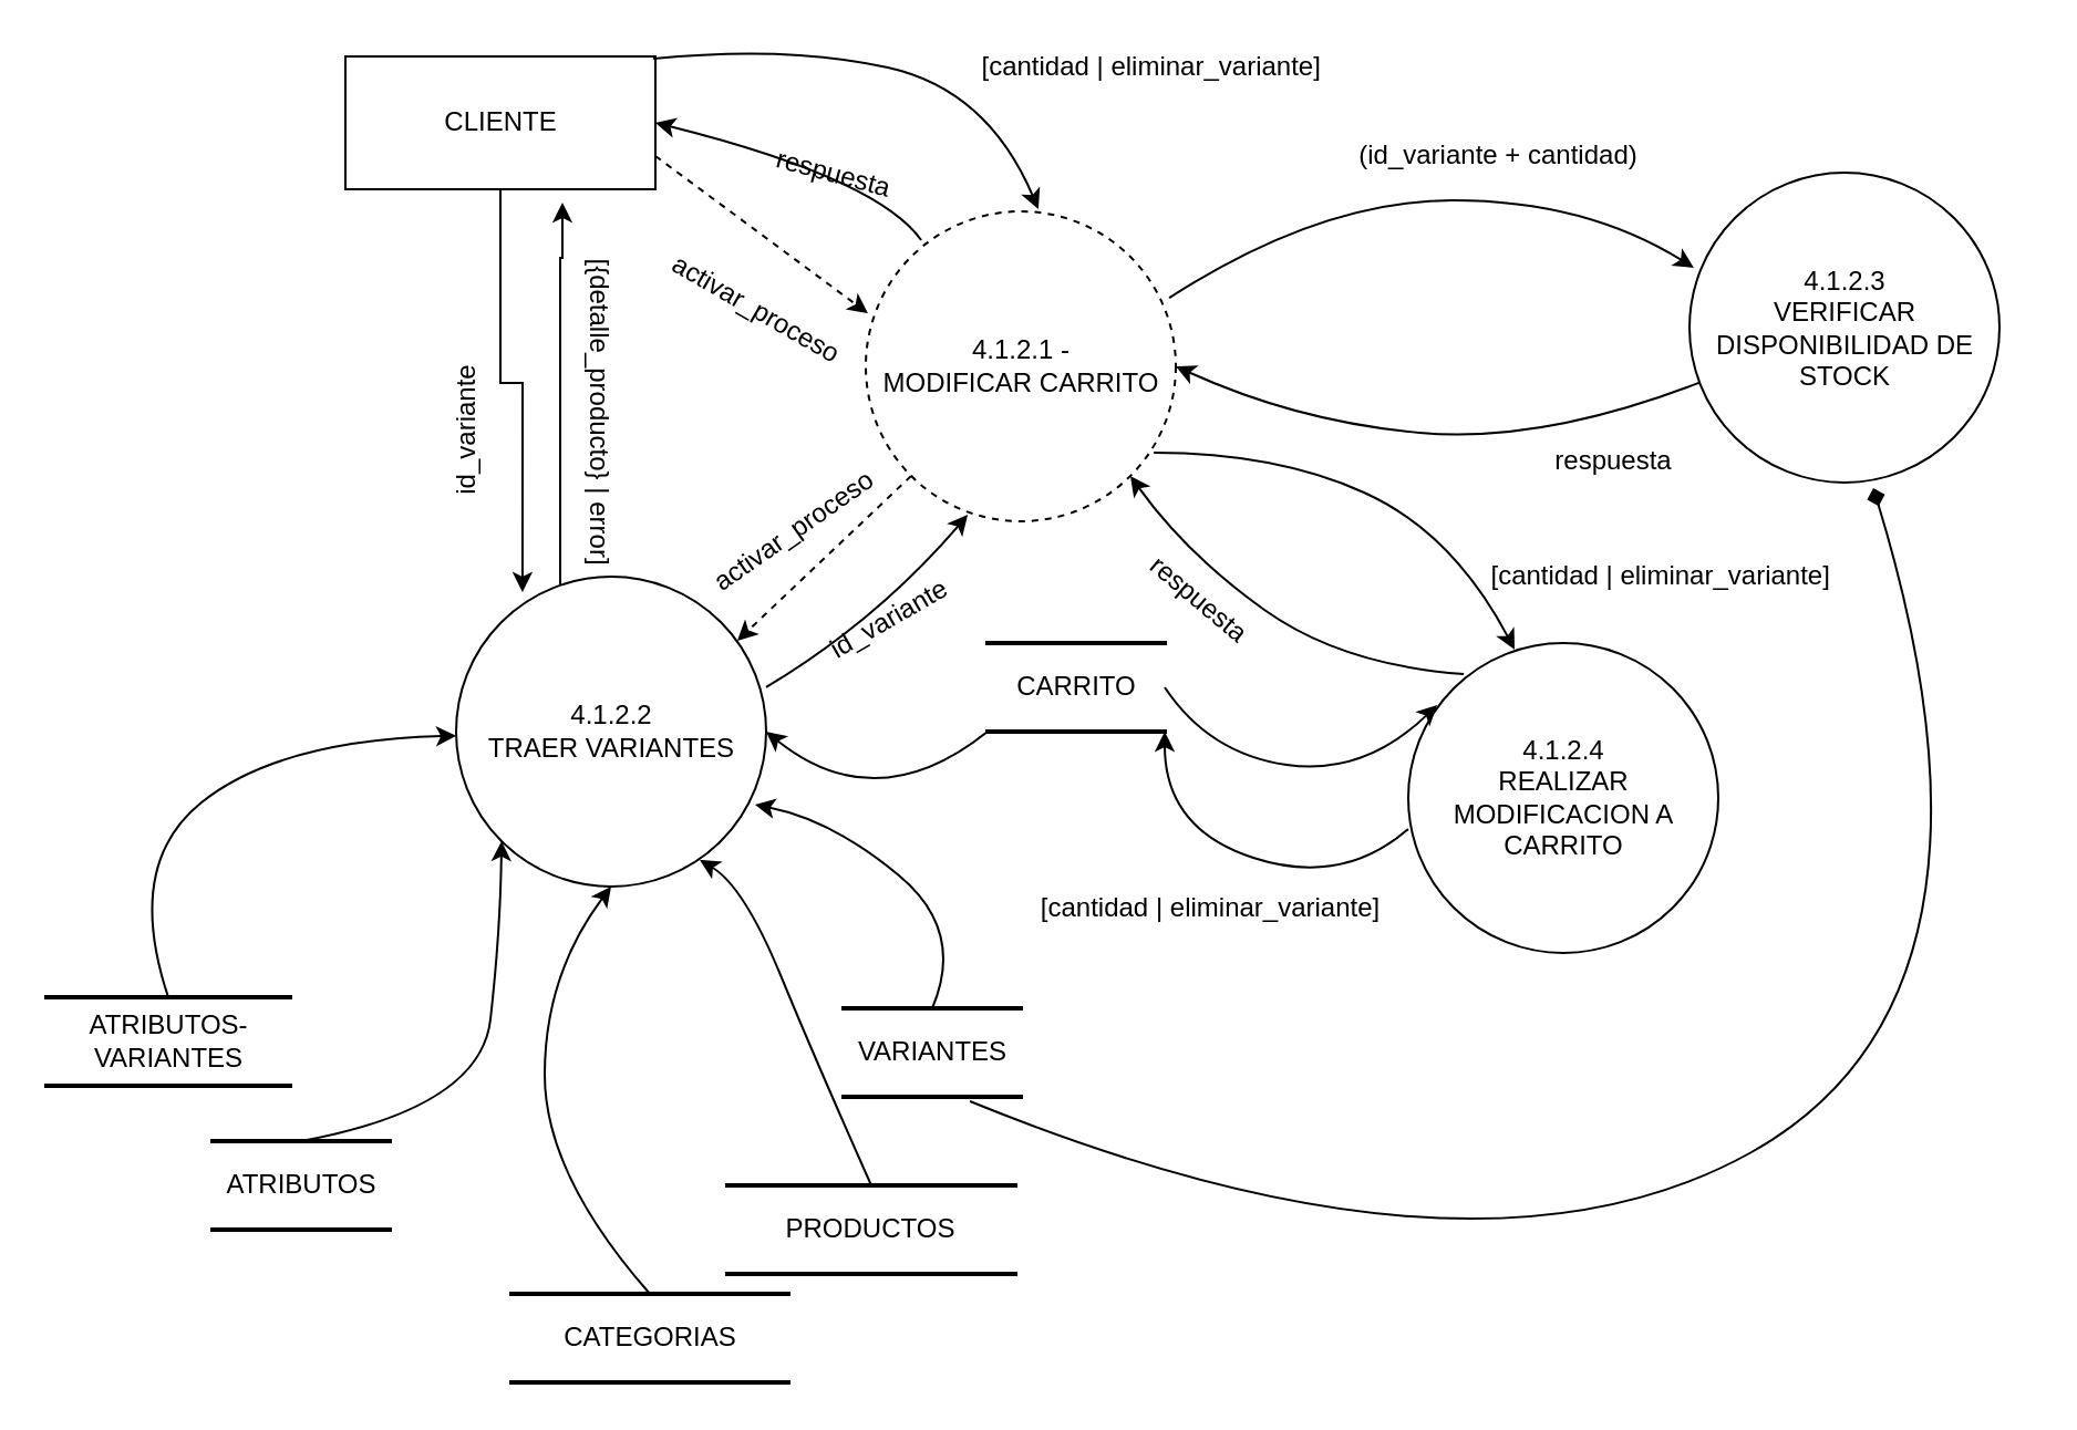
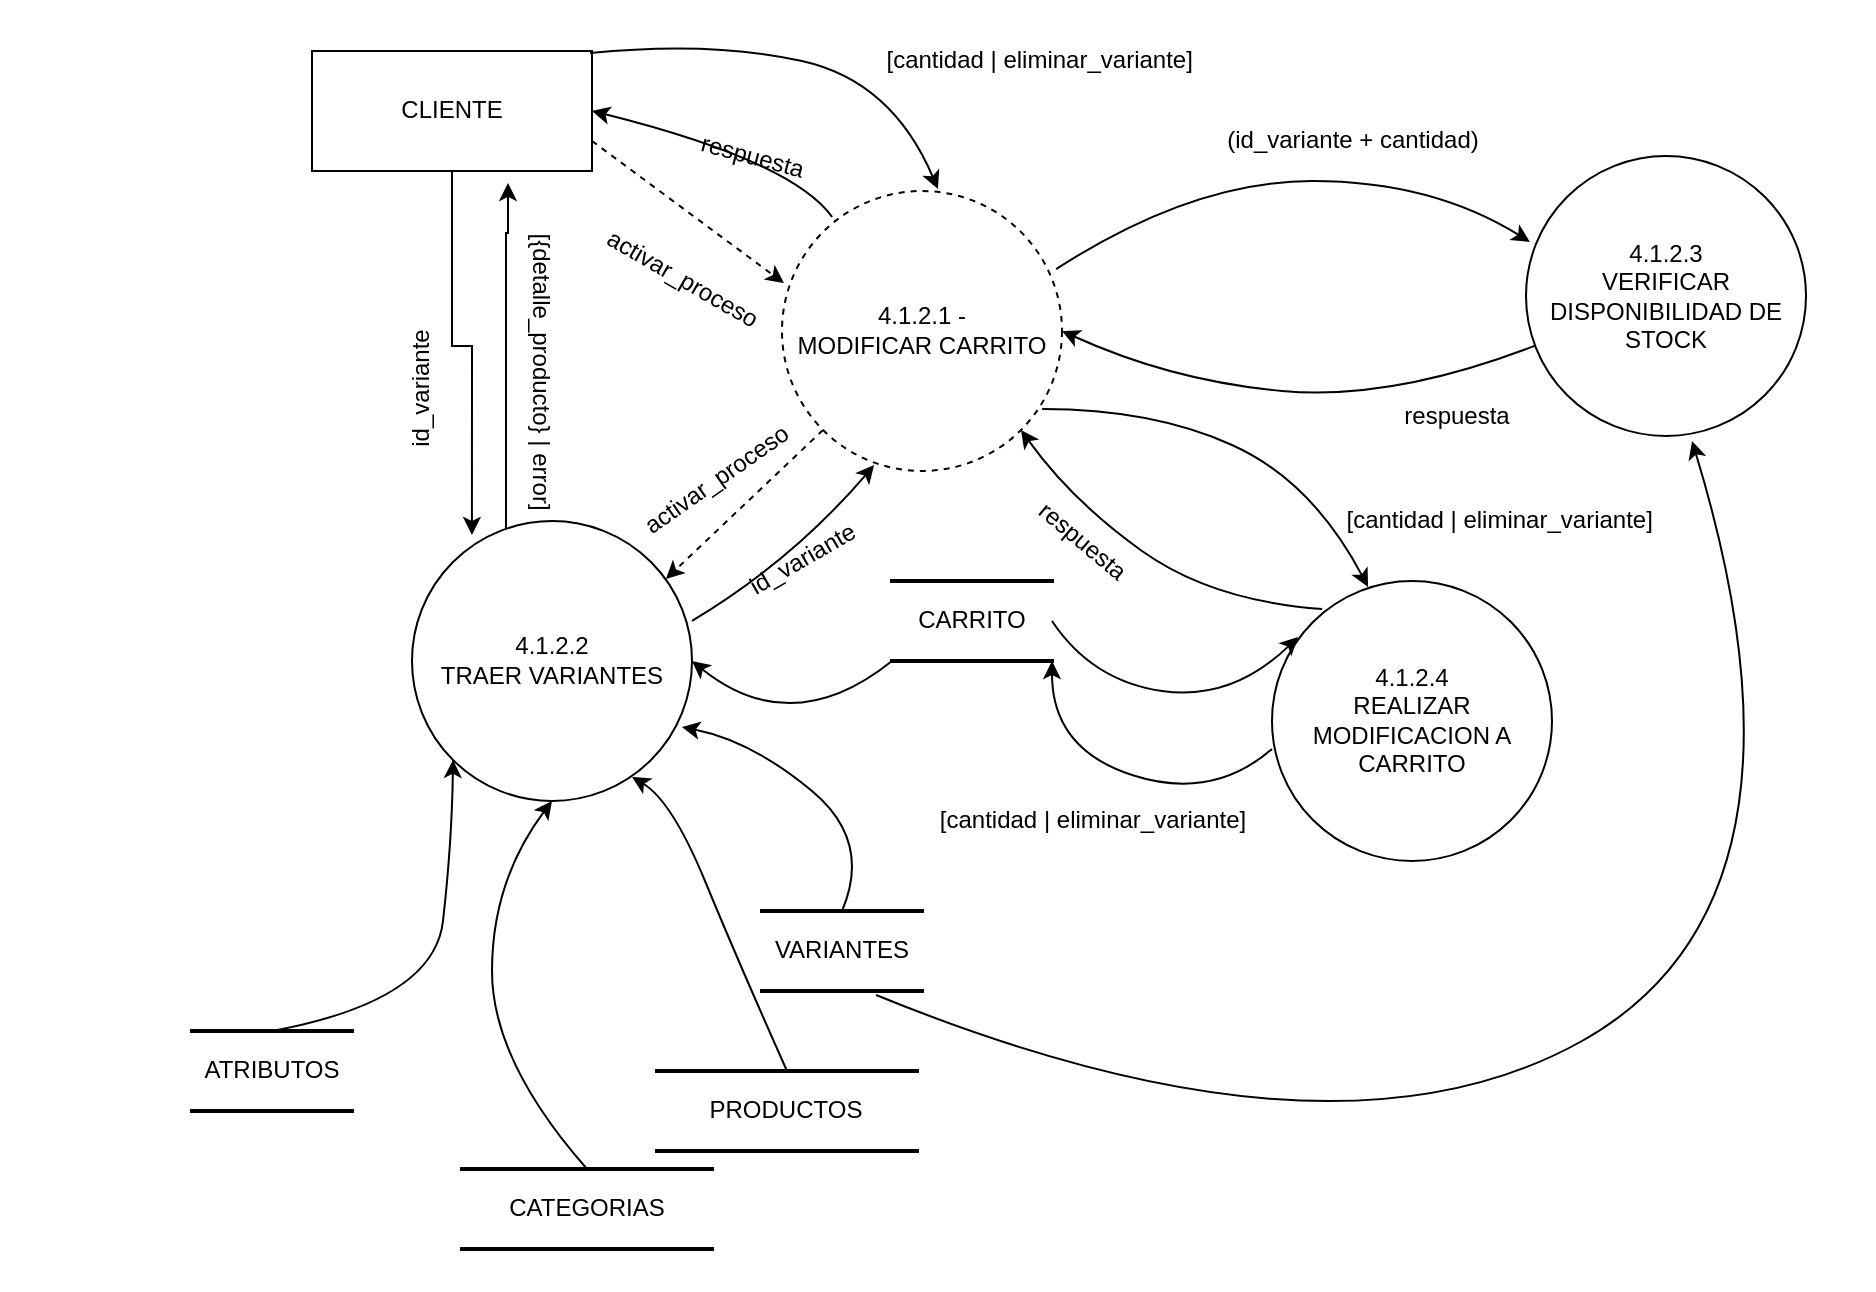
  <mxCell id="0" />
  <mxCell id="1" parent="0" />
  <mxCell id="2" style="edgeStyle=orthogonalEdgeStyle;rounded=0;orthogonalLoop=1;jettySize=auto;html=1;entryX=0.7;entryY=1.1;entryDx=0;entryDy=0;entryPerimeter=0;" parent="1" source="3" target="6" edge="1"><mxGeometry relative="1" as="geometry"><Array as="points"><mxPoint x="252.5" y="116" /></Array></mxGeometry></mxCell>
  <mxCell id="3" value="&lt;span style=&quot;white-space: normal&quot;&gt;4.1.2.2&lt;br&gt;&lt;/span&gt;TRAER VARIANTES" style="ellipse;whiteSpace=wrap;html=1;aspect=fixed;" parent="1" vertex="1"><mxGeometry x="205.5" y="260" width="140" height="140" as="geometry" /></mxCell>
  <mxCell id="4" value="&lt;span style=&quot;white-space: normal&quot;&gt;4.1.2.3&lt;/span&gt;&lt;br style=&quot;white-space: normal&quot;&gt;&lt;span style=&quot;white-space: normal&quot;&gt;VERIFICAR DISPONIBILIDAD DE STOCK&lt;br&gt;&lt;/span&gt;" style="ellipse;whiteSpace=wrap;html=1;aspect=fixed;" parent="1" vertex="1"><mxGeometry x="762.5" y="77.5" width="140" height="140" as="geometry" /></mxCell>
  <mxCell id="5" style="edgeStyle=orthogonalEdgeStyle;rounded=0;orthogonalLoop=1;jettySize=auto;html=1;exitX=0.5;exitY=1;exitDx=0;exitDy=0;entryX=0.214;entryY=0.05;entryDx=0;entryDy=0;entryPerimeter=0;" parent="1" source="6" target="3" edge="1"><mxGeometry relative="1" as="geometry" /></mxCell>
  <mxCell id="6" value="CLIENTE" style="rounded=0;whiteSpace=wrap;html=1;" parent="1" vertex="1"><mxGeometry x="155.5" y="25" width="140" height="60" as="geometry" /></mxCell>
  <mxCell id="7" value="&amp;nbsp; [cantidad | eliminar_variante]" style="text;html=1;align=center;verticalAlign=middle;resizable=0;points=[];;autosize=1;" parent="1" vertex="1"><mxGeometry x="425.5" y="20" width="180" height="20" as="geometry" /></mxCell>
  <mxCell id="8" value="[cantidad | eliminar_variante]" style="text;html=1;align=center;verticalAlign=middle;resizable=0;points=[];;autosize=1;" parent="1" vertex="1"><mxGeometry x="460.5" y="400" width="170" height="20" as="geometry" /></mxCell>
  <mxCell id="9" value="[{detalle_producto} | error]" style="text;html=1;align=center;verticalAlign=middle;resizable=0;points=[];;autosize=1;rotation=90;" parent="1" vertex="1"><mxGeometry x="195.5" y="175" width="150" height="20" as="geometry" /></mxCell>
  <mxCell id="10" value="activar_proceso" style="text;html=1;align=center;verticalAlign=middle;resizable=0;points=[];;autosize=1;rotation=-35;" parent="1" vertex="1"><mxGeometry x="308" y="230" width="100" height="20" as="geometry" /></mxCell>
  <mxCell id="11" value="" style="curved=1;endArrow=classic;html=1;entryX=1;entryY=0.5;entryDx=0;entryDy=0;" parent="1" source="4" target="31" edge="1"><mxGeometry width="50" height="50" relative="1" as="geometry"><mxPoint x="645.5" y="250" as="sourcePoint" /><mxPoint x="535.5" y="170" as="targetPoint" /><Array as="points"><mxPoint x="695.5" y="200" /><mxPoint x="585.5" y="190" /></Array></mxGeometry></mxCell>
  <mxCell id="12" value="respuesta" style="text;html=1;align=center;verticalAlign=middle;resizable=0;points=[];;autosize=1;rotation=0;" parent="1" vertex="1"><mxGeometry x="692.5" y="197.5" width="70" height="20" as="geometry" /></mxCell>
  <mxCell id="13" value="" style="curved=1;endArrow=classic;html=1;entryX=1;entryY=0.5;entryDx=0;entryDy=0;exitX=0.179;exitY=0.093;exitDx=0;exitDy=0;exitPerimeter=0;" parent="1" source="31" target="6" edge="1"><mxGeometry width="50" height="50" relative="1" as="geometry"><mxPoint x="425.5" y="110" as="sourcePoint" /><mxPoint x="445.5" y="80" as="targetPoint" /><Array as="points"><mxPoint x="395.5" y="80" /></Array></mxGeometry></mxCell>
  <mxCell id="14" value="respuesta" style="text;html=1;align=center;verticalAlign=middle;resizable=0;points=[];;autosize=1;rotation=15;" parent="1" vertex="1"><mxGeometry x="340.5" y="67.5" width="70" height="20" as="geometry" /></mxCell>
  <mxCell id="15" value="id_variante&lt;br&gt;" style="text;html=1;align=center;verticalAlign=middle;resizable=0;points=[];;autosize=1;rotation=-90;" parent="1" vertex="1"><mxGeometry x="175.5" y="185" width="70" height="20" as="geometry" /></mxCell>
  <mxCell id="16" value="" style="curved=1;endArrow=classic;html=1;exitX=1;exitY=0.357;exitDx=0;exitDy=0;exitPerimeter=0;entryX=0.329;entryY=0.979;entryDx=0;entryDy=0;entryPerimeter=0;" parent="1" source="3" target="31" edge="1"><mxGeometry width="50" height="50" relative="1" as="geometry"><mxPoint x="155.5" y="500" as="sourcePoint" /><mxPoint x="432.5" y="240" as="targetPoint" /><Array as="points"><mxPoint x="395.5" y="280" /></Array></mxGeometry></mxCell>
  <mxCell id="17" value="id_variante&lt;br&gt;" style="text;html=1;align=center;verticalAlign=middle;resizable=0;points=[];;autosize=1;rotation=-30;" parent="1" vertex="1"><mxGeometry x="365.5" y="270" width="70" height="20" as="geometry" /></mxCell>
  <mxCell id="18" value="" style="curved=1;endArrow=classic;html=1;entryX=0.014;entryY=0.307;entryDx=0;entryDy=0;entryPerimeter=0;exitX=0.979;exitY=0.279;exitDx=0;exitDy=0;exitPerimeter=0;" parent="1" source="31" target="4" edge="1"><mxGeometry width="50" height="50" relative="1" as="geometry"><mxPoint x="524.299" y="132.622" as="sourcePoint" /><mxPoint x="595.5" y="220" as="targetPoint" /><Array as="points"><mxPoint x="595.5" y="90" /><mxPoint x="715.5" y="90" /></Array></mxGeometry></mxCell>
  <mxCell id="19" value="(id_variante + cantidad)" style="text;html=1;align=center;verticalAlign=middle;resizable=0;points=[];;autosize=1;rotation=0;" parent="1" vertex="1"><mxGeometry x="605.5" y="60" width="140" height="20" as="geometry" /></mxCell>
  <mxCell id="20" value="PRODUCTOS" style="shape=partialRectangle;whiteSpace=wrap;html=1;left=0;right=0;fillColor=none;strokeWidth=2;" parent="1" vertex="1"><mxGeometry x="328" y="535" width="130" height="40" as="geometry" /></mxCell>
- <mxCell id="21" value="ATRIBUTOS-VARIANTES" style="shape=partialRectangle;whiteSpace=wrap;html=1;left=0;right=0;fillColor=none;strokeWidth=2;" parent="1" vertex="1"><mxGeometry x="20.5" y="450" width="110" height="40" as="geometry" /></mxCell>
  <mxCell id="22" value="VARIANTES" style="shape=partialRectangle;whiteSpace=wrap;html=1;left=0;right=0;fillColor=none;strokeWidth=2;" parent="1" vertex="1"><mxGeometry x="380.5" y="455" width="80" height="40" as="geometry" /></mxCell>
  <mxCell id="23" value="CATEGORIAS" style="shape=partialRectangle;whiteSpace=wrap;html=1;left=0;right=0;fillColor=none;strokeWidth=2;" parent="1" vertex="1"><mxGeometry x="230.5" y="584" width="125" height="40" as="geometry" /></mxCell>
  <mxCell id="24" value="ATRIBUTOS" style="shape=partialRectangle;whiteSpace=wrap;html=1;left=0;right=0;fillColor=none;strokeWidth=2;" parent="1" vertex="1"><mxGeometry x="95.5" y="515" width="80" height="40" as="geometry" /></mxCell>
- <mxCell id="25" value="" style="curved=1;endArrow=classic;html=1;exitX=0.5;exitY=0;exitDx=0;exitDy=0;" parent="1" source="21" target="3" edge="1"><mxGeometry width="50" height="50" relative="1" as="geometry"><mxPoint x="15.5" y="410" as="sourcePoint" /><mxPoint x="65.5" y="360" as="targetPoint" /><Array as="points"><mxPoint x="55.5" y="390" /><mxPoint x="125.5" y="334" /></Array></mxGeometry></mxCell>
  <mxCell id="26" value="" style="curved=1;endArrow=classic;html=1;exitX=0.5;exitY=0;exitDx=0;exitDy=0;entryX=0;entryY=1;entryDx=0;entryDy=0;" parent="1" source="24" target="3" edge="1"><mxGeometry width="50" height="50" relative="1" as="geometry"><mxPoint x="155.5" y="520" as="sourcePoint" /><mxPoint x="205.5" y="470" as="targetPoint" /><Array as="points"><mxPoint x="216.5" y="500" /><mxPoint x="225.5" y="420" /></Array></mxGeometry></mxCell>
  <mxCell id="27" value="" style="curved=1;endArrow=classic;html=1;exitX=0.5;exitY=0;exitDx=0;exitDy=0;entryX=0.5;entryY=1;entryDx=0;entryDy=0;" parent="1" source="23" target="3" edge="1"><mxGeometry width="50" height="50" relative="1" as="geometry"><mxPoint x="255.5" y="550" as="sourcePoint" /><mxPoint x="305.5" y="500" as="targetPoint" /><Array as="points"><mxPoint x="245.5" y="530" /><mxPoint x="245.5" y="440" /></Array></mxGeometry></mxCell>
  <mxCell id="28" value="" style="curved=1;endArrow=classic;html=1;exitX=0.5;exitY=0;exitDx=0;exitDy=0;entryX=0.786;entryY=0.914;entryDx=0;entryDy=0;entryPerimeter=0;" parent="1" source="20" target="3" edge="1"><mxGeometry width="50" height="50" relative="1" as="geometry"><mxPoint x="285.5" y="500" as="sourcePoint" /><mxPoint x="335.5" y="450" as="targetPoint" /><Array as="points"><mxPoint x="368.5" y="480" /><mxPoint x="335.5" y="400" /></Array></mxGeometry></mxCell>
  <mxCell id="29" value="" style="curved=1;endArrow=classic;html=1;exitX=0.5;exitY=0;exitDx=0;exitDy=0;entryX=0.964;entryY=0.736;entryDx=0;entryDy=0;entryPerimeter=0;" parent="1" source="22" target="3" edge="1"><mxGeometry width="50" height="50" relative="1" as="geometry"><mxPoint x="375.5" y="440" as="sourcePoint" /><mxPoint x="425.5" y="390" as="targetPoint" /><Array as="points"><mxPoint x="435.5" y="420" /><mxPoint x="375.5" y="370" /></Array></mxGeometry></mxCell>
  <mxCell id="30" value="" style="endArrow=classic;html=1;exitX=0;exitY=1;exitDx=0;exitDy=0;entryX=0.907;entryY=0.207;entryDx=0;entryDy=0;entryPerimeter=0;dashed=1;" parent="1" source="31" target="3" edge="1"><mxGeometry width="50" height="50" relative="1" as="geometry"><mxPoint x="411.525" y="219.7" as="sourcePoint" /><mxPoint x="615.5" y="470" as="targetPoint" /></mxGeometry></mxCell>
  <mxCell id="31" value="&lt;span style=&quot;white-space: normal&quot;&gt;4.1.2.1 - &lt;br&gt;&lt;/span&gt;MODIFICAR CARRITO" style="ellipse;whiteSpace=wrap;html=1;aspect=fixed;dashed=1;" parent="1" vertex="1"><mxGeometry x="390.5" y="95" width="140" height="140" as="geometry" /></mxCell>
  <mxCell id="32" value="" style="endArrow=classic;html=1;dashed=1;exitX=1;exitY=0.75;exitDx=0;exitDy=0;entryX=0.007;entryY=0.329;entryDx=0;entryDy=0;entryPerimeter=0;" parent="1" source="6" target="31" edge="1"><mxGeometry width="50" height="50" relative="1" as="geometry"><mxPoint x="325.5" y="200" as="sourcePoint" /><mxPoint x="385.5" y="140" as="targetPoint" /></mxGeometry></mxCell>
  <mxCell id="33" value="CARRITO" style="shape=partialRectangle;whiteSpace=wrap;html=1;left=0;right=0;fillColor=none;strokeWidth=2;" parent="1" vertex="1"><mxGeometry x="445.5" y="290" width="80" height="40" as="geometry" /></mxCell>
  <mxCell id="34" value="activar_proceso" style="text;html=1;align=center;verticalAlign=middle;resizable=0;points=[];;autosize=1;rotation=30;" parent="1" vertex="1"><mxGeometry x="290.5" y="129" width="100" height="20" as="geometry" /></mxCell>
  <mxCell id="35" value="&lt;span style=&quot;white-space: normal&quot;&gt;4.1.2.4&lt;/span&gt;&lt;br style=&quot;white-space: normal&quot;&gt;&lt;span style=&quot;white-space: normal&quot;&gt;REALIZAR MODIFICACION A CARRITO&lt;/span&gt;" style="ellipse;whiteSpace=wrap;html=1;aspect=fixed;" parent="1" vertex="1"><mxGeometry x="635.5" y="290" width="140" height="140" as="geometry" /></mxCell>
  <mxCell id="36" value="" style="curved=1;endArrow=classic;html=1;exitX=0.993;exitY=0.017;exitDx=0;exitDy=0;exitPerimeter=0;entryX=0.557;entryY=-0.007;entryDx=0;entryDy=0;entryPerimeter=0;" parent="1" source="6" target="31" edge="1"><mxGeometry width="50" height="50" relative="1" as="geometry"><mxPoint x="555.5" y="654" as="sourcePoint" /><mxPoint x="605.5" y="604" as="targetPoint" /><Array as="points"><mxPoint x="355.5" y="20" /><mxPoint x="445.5" y="40" /></Array></mxGeometry></mxCell>
  <mxCell id="37" value="" style="curved=1;endArrow=classic;html=1;exitX=0.929;exitY=0.779;exitDx=0;exitDy=0;exitPerimeter=0;entryX=0.343;entryY=0.021;entryDx=0;entryDy=0;entryPerimeter=0;" parent="1" source="31" target="35" edge="1"><mxGeometry width="50" height="50" relative="1" as="geometry"><mxPoint x="516.52" y="244.02" as="sourcePoint" /><mxPoint x="645.5" y="290" as="targetPoint" /><Array as="points"><mxPoint x="575.5" y="204" /><mxPoint x="655.5" y="240" /></Array></mxGeometry></mxCell>
- <mxCell id="38" value="" style="curved=1;endArrow=diamond;html=1;exitX=0.713;exitY=1.05;exitDx=0;exitDy=0;exitPerimeter=0;entryX=0.593;entryY=1.018;entryDx=0;entryDy=0;entryPerimeter=0;" parent="1" source="22" target="4" edge="1"><mxGeometry width="50" height="50" relative="1" as="geometry"><mxPoint x="555.5" y="570" as="sourcePoint" /><mxPoint x="605.5" y="520" as="targetPoint" /><Array as="points"><mxPoint x="665.5" y="590" /><mxPoint x="915.5" y="450" /></Array></mxGeometry></mxCell>
+ <mxCell id="38" value="" style="curved=1;endArrow=classic;html=1;exitX=0.713;exitY=1.05;exitDx=0;exitDy=0;exitPerimeter=0;entryX=0.593;entryY=1.018;entryDx=0;entryDy=0;entryPerimeter=0;" parent="1" source="22" target="4" edge="1"><mxGeometry width="50" height="50" relative="1" as="geometry"><mxPoint x="555.5" y="570" as="sourcePoint" /><mxPoint x="605.5" y="520" as="targetPoint" /><Array as="points"><mxPoint x="665.5" y="590" /><mxPoint x="915.5" y="450" /></Array></mxGeometry></mxCell>
  <mxCell id="39" value="" style="curved=1;endArrow=classic;html=1;exitX=1;exitY=0.5;exitDx=0;exitDy=0;entryX=0.093;entryY=0.2;entryDx=0;entryDy=0;entryPerimeter=0;" parent="1" source="33" target="35" edge="1"><mxGeometry width="50" height="50" relative="1" as="geometry"><mxPoint x="495.5" y="430" as="sourcePoint" /><mxPoint x="545.5" y="380" as="targetPoint" /><Array as="points"><mxPoint x="545.5" y="340" /><mxPoint x="615.5" y="350" /></Array></mxGeometry></mxCell>
  <mxCell id="40" value="" style="curved=1;endArrow=classic;html=1;exitX=0;exitY=0.6;exitDx=0;exitDy=0;exitPerimeter=0;entryX=1;entryY=1;entryDx=0;entryDy=0;" parent="1" source="35" target="33" edge="1"><mxGeometry width="50" height="50" relative="1" as="geometry"><mxPoint x="515.5" y="430" as="sourcePoint" /><mxPoint x="565.5" y="380" as="targetPoint" /><Array as="points"><mxPoint x="605.5" y="400" /><mxPoint x="525.5" y="374" /></Array></mxGeometry></mxCell>
  <mxCell id="41" value="" style="curved=1;endArrow=classic;html=1;exitX=0;exitY=1;exitDx=0;exitDy=0;entryX=1;entryY=0.5;entryDx=0;entryDy=0;" parent="1" source="33" target="3" edge="1"><mxGeometry width="50" height="50" relative="1" as="geometry"><mxPoint x="385.5" y="370" as="sourcePoint" /><mxPoint x="435.5" y="320" as="targetPoint" /><Array as="points"><mxPoint x="395.5" y="370" /></Array></mxGeometry></mxCell>
  <mxCell id="42" value="" style="curved=1;endArrow=classic;html=1;exitX=0.179;exitY=0.1;exitDx=0;exitDy=0;exitPerimeter=0;entryX=1;entryY=1;entryDx=0;entryDy=0;" parent="1" source="35" target="31" edge="1"><mxGeometry width="50" height="50" relative="1" as="geometry"><mxPoint x="653.52" y="292.94" as="sourcePoint" /><mxPoint x="530.56" y="214.06" as="targetPoint" /><Array as="points"><mxPoint x="605.5" y="300" /><mxPoint x="535.5" y="250" /></Array></mxGeometry></mxCell>
  <mxCell id="43" value="&amp;nbsp; [cantidad | eliminar_variante]" style="text;html=1;align=center;verticalAlign=middle;resizable=0;points=[];;autosize=1;" parent="1" vertex="1"><mxGeometry x="655.5" y="250" width="180" height="20" as="geometry" /></mxCell>
  <mxCell id="44" value="respuesta" style="text;html=1;align=center;verticalAlign=middle;resizable=0;points=[];;autosize=1;rotation=40;" parent="1" vertex="1"><mxGeometry x="505.5" y="260" width="70" height="20" as="geometry" /></mxCell>
